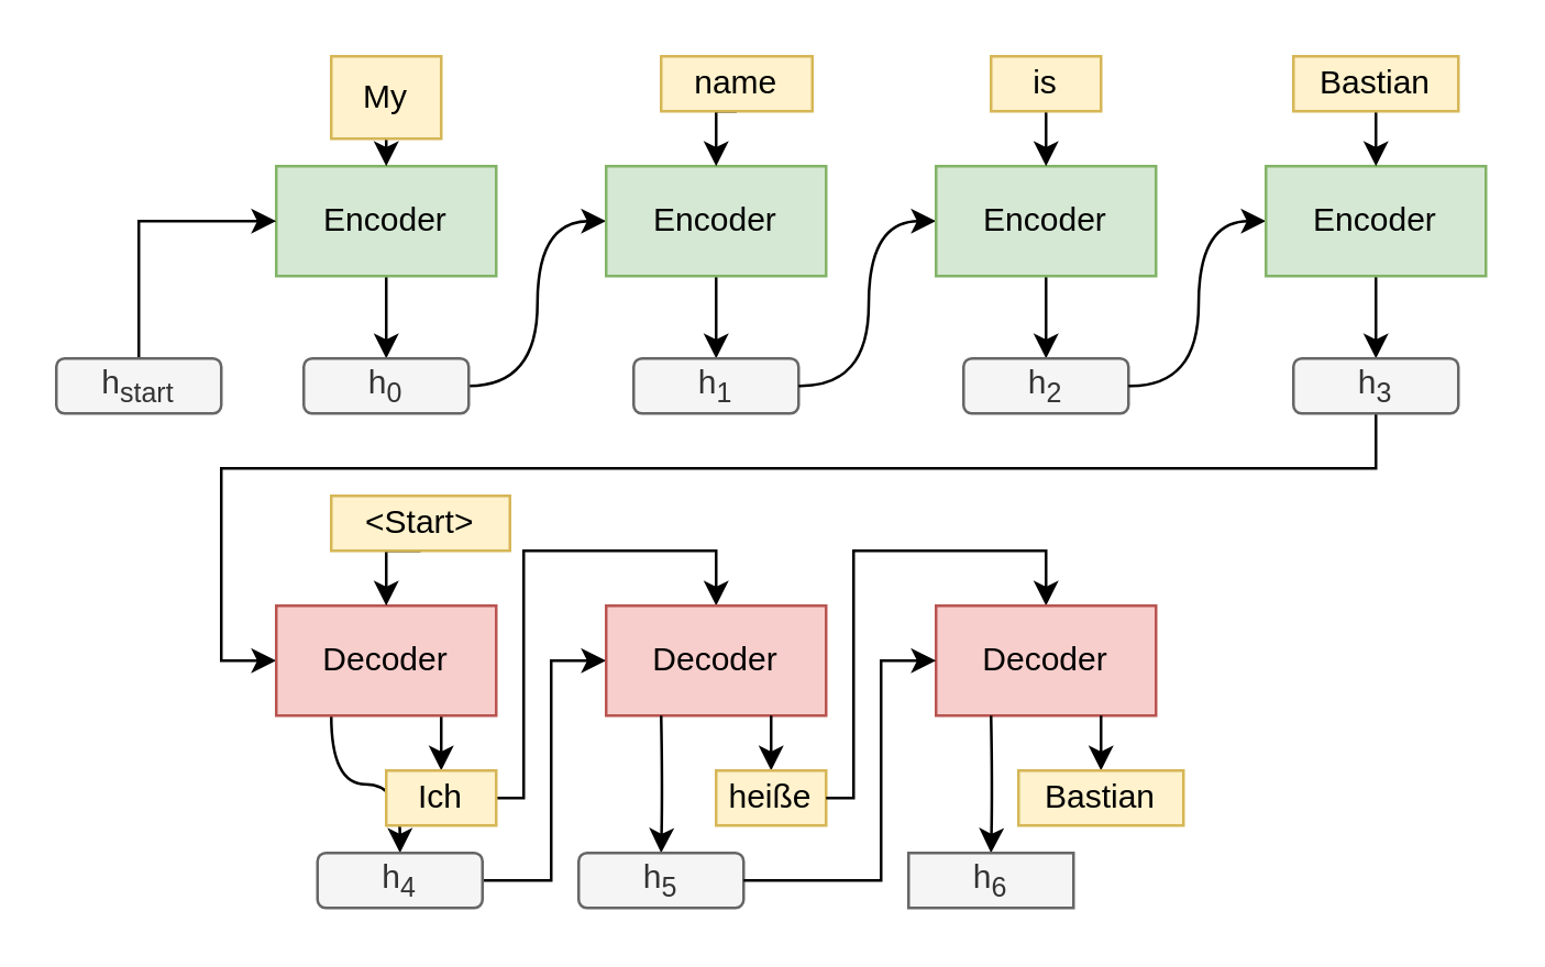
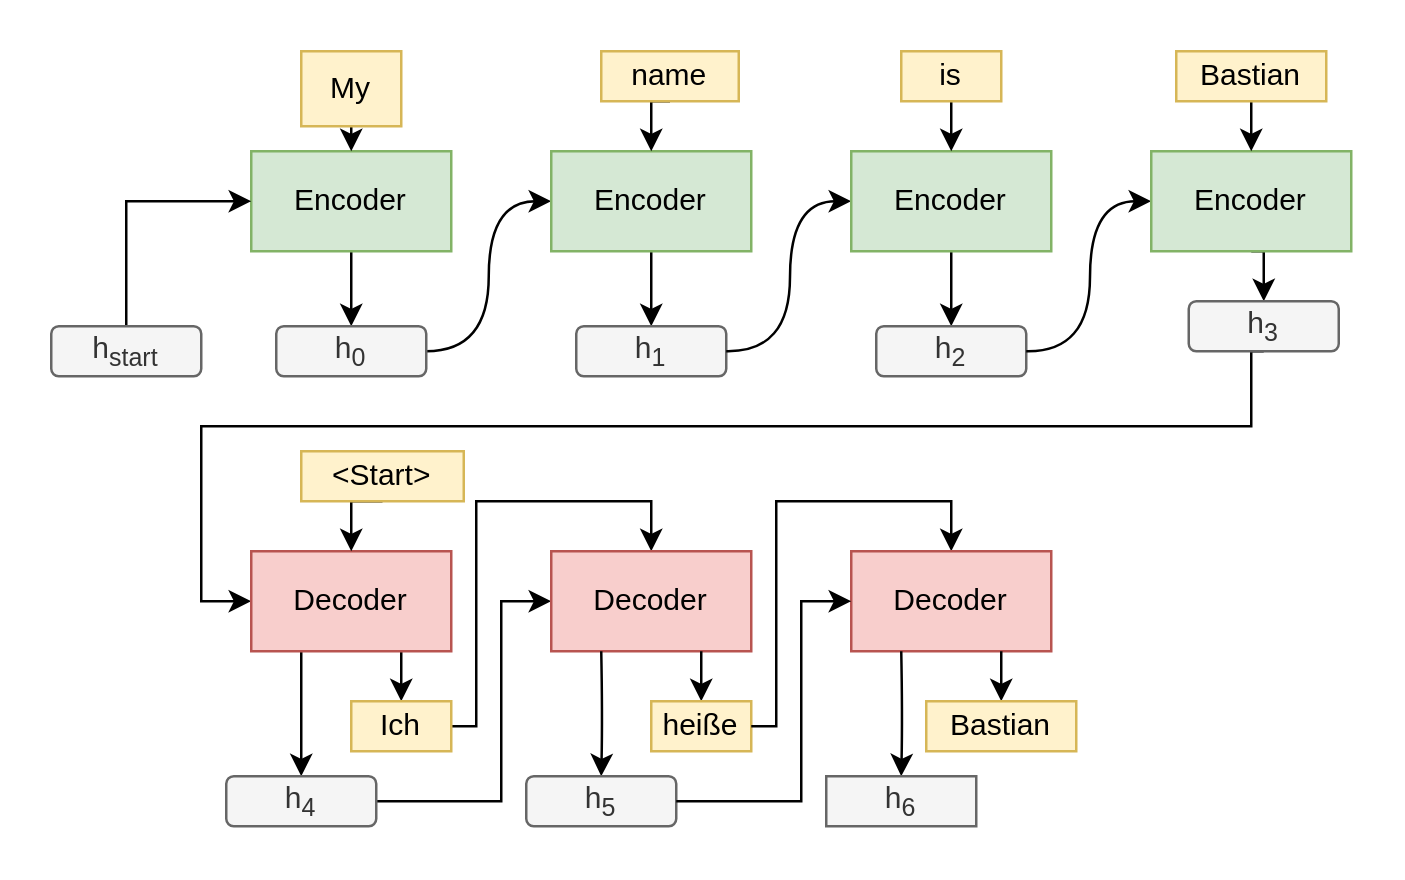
  <mxCell id="0" />
  <mxCell id="1" parent="0" />
  <mxCell id="2" style="edgeStyle=orthogonalEdgeStyle;rounded=0;orthogonalLoop=1;jettySize=auto;html=1;exitX=0.5;exitY=1;exitDx=0;exitDy=0;entryX=0.5;entryY=0;entryDx=0;entryDy=0;" parent="1" source="3" target="5" edge="1"><mxGeometry relative="1" as="geometry" /></mxCell>
  <mxCell id="3" value="Encoder" style="rounded=0;whiteSpace=wrap;html=1;fillColor=#d5e8d4;strokeColor=#82b366;" parent="1" vertex="1"><mxGeometry x="100" y="60" width="80" height="40" as="geometry" /></mxCell>
  <mxCell id="4" style="edgeStyle=orthogonalEdgeStyle;rounded=0;orthogonalLoop=1;jettySize=auto;html=1;exitX=1;exitY=0.5;exitDx=0;exitDy=0;entryX=0;entryY=0.5;entryDx=0;entryDy=0;curved=1;" parent="1" source="5" target="7" edge="1"><mxGeometry relative="1" as="geometry" /></mxCell>
  <mxCell id="5" value="h&lt;sub&gt;0&lt;/sub&gt;" style="rounded=1;whiteSpace=wrap;html=1;fillColor=#f5f5f5;strokeColor=#666666;fontColor=#333333;" parent="1" vertex="1"><mxGeometry x="110" y="130" width="60" height="20" as="geometry" /></mxCell>
  <mxCell id="6" style="edgeStyle=orthogonalEdgeStyle;rounded=0;orthogonalLoop=1;jettySize=auto;html=1;exitX=0.5;exitY=1;exitDx=0;exitDy=0;entryX=0.5;entryY=0;entryDx=0;entryDy=0;" parent="1" source="7" target="8" edge="1"><mxGeometry relative="1" as="geometry" /></mxCell>
  <mxCell id="7" value="Encoder" style="rounded=0;whiteSpace=wrap;html=1;fillColor=#d5e8d4;strokeColor=#82b366;" parent="1" vertex="1"><mxGeometry x="220" y="60" width="80" height="40" as="geometry" /></mxCell>
  <mxCell id="8" value="h&lt;sub&gt;1&lt;/sub&gt;" style="rounded=1;whiteSpace=wrap;html=1;fillColor=#f5f5f5;strokeColor=#666666;fontColor=#333333;" parent="1" vertex="1"><mxGeometry x="230" y="130" width="60" height="20" as="geometry" /></mxCell>
  <mxCell id="9" style="edgeStyle=orthogonalEdgeStyle;rounded=0;orthogonalLoop=1;jettySize=auto;html=1;exitX=0.5;exitY=0;exitDx=0;exitDy=0;entryX=0;entryY=0.5;entryDx=0;entryDy=0;" parent="1" source="10" target="3" edge="1"><mxGeometry relative="1" as="geometry" /></mxCell>
  <mxCell id="10" value="h&lt;sub&gt;start&lt;/sub&gt;" style="rounded=1;whiteSpace=wrap;html=1;fillColor=#f5f5f5;strokeColor=#666666;fontColor=#333333;" parent="1" vertex="1"><mxGeometry x="20" y="130" width="60" height="20" as="geometry" /></mxCell>
  <mxCell id="11" style="edgeStyle=orthogonalEdgeStyle;rounded=0;orthogonalLoop=1;jettySize=auto;html=1;exitX=1;exitY=0.5;exitDx=0;exitDy=0;entryX=0;entryY=0.5;entryDx=0;entryDy=0;curved=1;" parent="1" target="13" edge="1"><mxGeometry relative="1" as="geometry"><mxPoint x="290" y="140" as="sourcePoint" /></mxGeometry></mxCell>
  <mxCell id="12" style="edgeStyle=orthogonalEdgeStyle;rounded=0;orthogonalLoop=1;jettySize=auto;html=1;exitX=0.5;exitY=1;exitDx=0;exitDy=0;entryX=0.5;entryY=0;entryDx=0;entryDy=0;" parent="1" source="13" target="14" edge="1"><mxGeometry relative="1" as="geometry" /></mxCell>
  <mxCell id="13" value="Encoder" style="rounded=0;whiteSpace=wrap;html=1;fillColor=#d5e8d4;strokeColor=#82b366;" parent="1" vertex="1"><mxGeometry x="340" y="60" width="80" height="40" as="geometry" /></mxCell>
  <mxCell id="14" value="h&lt;sub&gt;2&lt;/sub&gt;" style="rounded=1;whiteSpace=wrap;html=1;fillColor=#f5f5f5;strokeColor=#666666;fontColor=#333333;" parent="1" vertex="1"><mxGeometry x="350" y="130" width="60" height="20" as="geometry" /></mxCell>
  <mxCell id="15" style="edgeStyle=orthogonalEdgeStyle;rounded=0;orthogonalLoop=1;jettySize=auto;html=1;exitX=1;exitY=0.5;exitDx=0;exitDy=0;entryX=0;entryY=0.5;entryDx=0;entryDy=0;curved=1;" parent="1" target="17" edge="1"><mxGeometry relative="1" as="geometry"><mxPoint x="410" y="140" as="sourcePoint" /></mxGeometry></mxCell>
  <mxCell id="16" style="edgeStyle=orthogonalEdgeStyle;rounded=0;orthogonalLoop=1;jettySize=auto;html=1;exitX=0.5;exitY=1;exitDx=0;exitDy=0;entryX=0.5;entryY=0;entryDx=0;entryDy=0;" parent="1" source="17" target="19" edge="1"><mxGeometry relative="1" as="geometry" /></mxCell>
  <mxCell id="17" value="Encoder" style="rounded=0;whiteSpace=wrap;html=1;fillColor=#d5e8d4;strokeColor=#82b366;" parent="1" vertex="1"><mxGeometry x="460" y="60" width="80" height="40" as="geometry" /></mxCell>
  <mxCell id="18" style="rounded=0;orthogonalLoop=1;jettySize=auto;html=1;exitX=0.5;exitY=1;exitDx=0;exitDy=0;entryX=0;entryY=0.5;entryDx=0;entryDy=0;edgeStyle=orthogonalEdgeStyle;" parent="1" source="19" target="22" edge="1"><mxGeometry relative="1" as="geometry"><Array as="points"><mxPoint x="500" y="170" /><mxPoint x="80" y="170" /><mxPoint x="80" y="240" /></Array></mxGeometry></mxCell>
- <mxCell id="19" value="h&lt;sub&gt;3&lt;/sub&gt;" style="rounded=1;whiteSpace=wrap;html=1;fillColor=#f5f5f5;strokeColor=#666666;fontColor=#333333;" parent="1" vertex="1"><mxGeometry x="470" y="130" width="60" height="20" as="geometry" /></mxCell>
+ <mxCell id="19" value="h&lt;sub&gt;3&lt;/sub&gt;" style="rounded=1;whiteSpace=wrap;html=1;fillColor=#f5f5f5;strokeColor=#666666;fontColor=#333333;" parent="1" vertex="1"><mxGeometry x="475" y="120" width="60" height="20" as="geometry" /></mxCell>
  <mxCell id="20" style="edgeStyle=orthogonalEdgeStyle;curved=1;rounded=0;orthogonalLoop=1;jettySize=auto;html=1;exitX=0.75;exitY=1;exitDx=0;exitDy=0;entryX=0.5;entryY=0;entryDx=0;entryDy=0;" parent="1" source="22" target="34" edge="1"><mxGeometry relative="1" as="geometry" /></mxCell>
  <mxCell id="21" style="edgeStyle=orthogonalEdgeStyle;curved=1;rounded=0;orthogonalLoop=1;jettySize=auto;html=1;exitX=0.25;exitY=1;exitDx=0;exitDy=0;entryX=0.5;entryY=0;entryDx=0;entryDy=0;" parent="1" source="22" target="32" edge="1"><mxGeometry relative="1" as="geometry" /></mxCell>
  <mxCell id="22" value="Decoder" style="rounded=0;whiteSpace=wrap;html=1;fillColor=#f8cecc;strokeColor=#b85450;" parent="1" vertex="1"><mxGeometry x="100" y="220" width="80" height="40" as="geometry" /></mxCell>
  <mxCell id="23" style="edgeStyle=orthogonalEdgeStyle;rounded=0;orthogonalLoop=1;jettySize=auto;html=1;exitX=0.5;exitY=1;exitDx=0;exitDy=0;entryX=0.5;entryY=0;entryDx=0;entryDy=0;" parent="1" source="24" target="3" edge="1"><mxGeometry relative="1" as="geometry" /></mxCell>
  <mxCell id="24" value="My" style="text;html=1;strokeColor=#d6b656;fillColor=#fff2cc;align=center;verticalAlign=middle;whiteSpace=wrap;rounded=0;" parent="1" vertex="1"><mxGeometry x="120" y="20" width="40" height="30" as="geometry" /></mxCell>
  <mxCell id="25" style="edgeStyle=orthogonalEdgeStyle;rounded=0;orthogonalLoop=1;jettySize=auto;html=1;exitX=0.5;exitY=1;exitDx=0;exitDy=0;entryX=0.5;entryY=0;entryDx=0;entryDy=0;" parent="1" source="26" edge="1"><mxGeometry relative="1" as="geometry"><mxPoint x="260" y="60" as="targetPoint" /></mxGeometry></mxCell>
  <mxCell id="26" value="name" style="text;html=1;strokeColor=#d6b656;fillColor=#fff2cc;align=center;verticalAlign=middle;whiteSpace=wrap;rounded=0;" parent="1" vertex="1"><mxGeometry x="240" y="20" width="55" height="20" as="geometry" /></mxCell>
  <mxCell id="27" style="edgeStyle=orthogonalEdgeStyle;rounded=0;orthogonalLoop=1;jettySize=auto;html=1;exitX=0.5;exitY=1;exitDx=0;exitDy=0;entryX=0.5;entryY=0;entryDx=0;entryDy=0;" parent="1" source="28" edge="1"><mxGeometry relative="1" as="geometry"><mxPoint x="380" y="60" as="targetPoint" /></mxGeometry></mxCell>
  <mxCell id="28" value="is" style="text;html=1;align=center;verticalAlign=middle;whiteSpace=wrap;rounded=0;fillColor=#fff2cc;strokeColor=#d6b656;" parent="1" vertex="1"><mxGeometry x="360" y="20" width="40" height="20" as="geometry" /></mxCell>
  <mxCell id="29" style="edgeStyle=orthogonalEdgeStyle;rounded=0;orthogonalLoop=1;jettySize=auto;html=1;exitX=0.5;exitY=1;exitDx=0;exitDy=0;entryX=0.5;entryY=0;entryDx=0;entryDy=0;" parent="1" source="30" edge="1"><mxGeometry relative="1" as="geometry"><mxPoint x="500" y="60" as="targetPoint" /></mxGeometry></mxCell>
  <mxCell id="30" value="Bastian" style="text;html=1;strokeColor=#d6b656;fillColor=#fff2cc;align=center;verticalAlign=middle;whiteSpace=wrap;rounded=0;" parent="1" vertex="1"><mxGeometry x="470" y="20" width="60" height="20" as="geometry" /></mxCell>
  <mxCell id="31" style="edgeStyle=orthogonalEdgeStyle;rounded=0;orthogonalLoop=1;jettySize=auto;html=1;exitX=1;exitY=0.5;exitDx=0;exitDy=0;entryX=0;entryY=0.5;entryDx=0;entryDy=0;" parent="1" source="32" target="35" edge="1"><mxGeometry relative="1" as="geometry"><Array as="points"><mxPoint x="200" y="320" /><mxPoint x="200" y="240" /></Array></mxGeometry></mxCell>
- <mxCell id="32" value="h&lt;sub&gt;4&lt;/sub&gt;" style="rounded=1;whiteSpace=wrap;html=1;fillColor=#f5f5f5;strokeColor=#666666;fontColor=#333333;" parent="1" vertex="1"><mxGeometry x="115" y="310" width="60" height="20" as="geometry" /></mxCell>
+ <mxCell id="32" value="h&lt;sub&gt;4&lt;/sub&gt;" style="rounded=1;whiteSpace=wrap;html=1;fillColor=#f5f5f5;strokeColor=#666666;fontColor=#333333;" parent="1" vertex="1"><mxGeometry x="90" y="310" width="60" height="20" as="geometry" /></mxCell>
  <mxCell id="33" style="edgeStyle=orthogonalEdgeStyle;rounded=0;orthogonalLoop=1;jettySize=auto;html=1;exitX=1;exitY=0.5;exitDx=0;exitDy=0;entryX=0.5;entryY=0;entryDx=0;entryDy=0;" parent="1" source="34" target="35" edge="1"><mxGeometry relative="1" as="geometry"><Array as="points"><mxPoint x="190" y="290" /><mxPoint x="190" y="200" /><mxPoint x="260" y="200" /></Array></mxGeometry></mxCell>
  <mxCell id="34" value="Ich" style="text;html=1;strokeColor=#d6b656;fillColor=#fff2cc;align=center;verticalAlign=middle;whiteSpace=wrap;rounded=0;" parent="1" vertex="1"><mxGeometry x="140" y="280" width="40" height="20" as="geometry" /></mxCell>
  <mxCell id="35" value="Decoder" style="rounded=0;whiteSpace=wrap;html=1;fillColor=#f8cecc;strokeColor=#b85450;" parent="1" vertex="1"><mxGeometry x="220" y="220" width="80" height="40" as="geometry" /></mxCell>
  <mxCell id="36" style="edgeStyle=orthogonalEdgeStyle;rounded=0;orthogonalLoop=1;jettySize=auto;html=1;exitX=0.5;exitY=1;exitDx=0;exitDy=0;entryX=0.5;entryY=0;entryDx=0;entryDy=0;" parent="1" source="37" target="22" edge="1"><mxGeometry relative="1" as="geometry" /></mxCell>
  <mxCell id="37" value="&amp;lt;Start&amp;gt;" style="text;html=1;strokeColor=#d6b656;fillColor=#fff2cc;align=center;verticalAlign=middle;whiteSpace=wrap;rounded=0;" parent="1" vertex="1"><mxGeometry x="120" y="180" width="65" height="20" as="geometry" /></mxCell>
  <mxCell id="38" style="edgeStyle=orthogonalEdgeStyle;curved=1;rounded=0;orthogonalLoop=1;jettySize=auto;html=1;exitX=0.75;exitY=1;exitDx=0;exitDy=0;entryX=0.5;entryY=0;entryDx=0;entryDy=0;" parent="1" target="41" edge="1"><mxGeometry relative="1" as="geometry"><mxPoint x="280" y="260" as="sourcePoint" /></mxGeometry></mxCell>
  <mxCell id="39" style="edgeStyle=orthogonalEdgeStyle;curved=1;rounded=0;orthogonalLoop=1;jettySize=auto;html=1;exitX=0.25;exitY=1;exitDx=0;exitDy=0;entryX=0.5;entryY=0;entryDx=0;entryDy=0;" parent="1" target="40" edge="1"><mxGeometry relative="1" as="geometry"><mxPoint x="240" y="260" as="sourcePoint" /></mxGeometry></mxCell>
  <mxCell id="40" value="h&lt;sub&gt;5&lt;/sub&gt;" style="rounded=1;whiteSpace=wrap;html=1;fillColor=#f5f5f5;strokeColor=#666666;fontColor=#333333;" parent="1" vertex="1"><mxGeometry x="210" y="310" width="60" height="20" as="geometry" /></mxCell>
  <mxCell id="41" value="heiße" style="text;html=1;strokeColor=#d6b656;fillColor=#fff2cc;align=center;verticalAlign=middle;whiteSpace=wrap;rounded=0;" parent="1" vertex="1"><mxGeometry x="260" y="280" width="40" height="20" as="geometry" /></mxCell>
  <mxCell id="42" style="edgeStyle=orthogonalEdgeStyle;rounded=0;orthogonalLoop=1;jettySize=auto;html=1;exitX=1;exitY=0.5;exitDx=0;exitDy=0;entryX=0.5;entryY=0;entryDx=0;entryDy=0;" parent="1" target="43" edge="1"><mxGeometry relative="1" as="geometry"><mxPoint x="300" y="290" as="sourcePoint" /><Array as="points"><mxPoint x="310" y="290" /><mxPoint x="310" y="200" /><mxPoint x="380" y="200" /></Array></mxGeometry></mxCell>
  <mxCell id="43" value="Decoder" style="rounded=0;whiteSpace=wrap;html=1;fillColor=#f8cecc;strokeColor=#b85450;" parent="1" vertex="1"><mxGeometry x="340" y="220" width="80" height="40" as="geometry" /></mxCell>
  <mxCell id="44" style="edgeStyle=orthogonalEdgeStyle;curved=1;rounded=0;orthogonalLoop=1;jettySize=auto;html=1;exitX=0.75;exitY=1;exitDx=0;exitDy=0;entryX=0.5;entryY=0;entryDx=0;entryDy=0;" parent="1" target="47" edge="1"><mxGeometry relative="1" as="geometry"><mxPoint x="400" y="260" as="sourcePoint" /></mxGeometry></mxCell>
  <mxCell id="45" style="edgeStyle=orthogonalEdgeStyle;curved=1;rounded=0;orthogonalLoop=1;jettySize=auto;html=1;exitX=0.25;exitY=1;exitDx=0;exitDy=0;entryX=0.5;entryY=0;entryDx=0;entryDy=0;" parent="1" target="46" edge="1"><mxGeometry relative="1" as="geometry"><mxPoint x="360" y="260" as="sourcePoint" /></mxGeometry></mxCell>
  <mxCell id="46" value="h&lt;sub&gt;6&lt;/sub&gt;" style="whiteSpace=wrap;html=1;fillColor=#f5f5f5;strokeColor=#666666;fontColor=#333333;rounded=0;" parent="1" vertex="1"><mxGeometry x="330" y="310" width="60" height="20" as="geometry" /></mxCell>
  <mxCell id="47" value="Bastian" style="text;html=1;strokeColor=#d6b656;fillColor=#fff2cc;align=center;verticalAlign=middle;whiteSpace=wrap;rounded=0;" parent="1" vertex="1"><mxGeometry x="370" y="280" width="60" height="20" as="geometry" /></mxCell>
  <mxCell id="48" style="edgeStyle=orthogonalEdgeStyle;rounded=0;orthogonalLoop=1;jettySize=auto;html=1;exitX=1;exitY=0.5;exitDx=0;exitDy=0;entryX=0;entryY=0.5;entryDx=0;entryDy=0;" parent="1" edge="1"><mxGeometry relative="1" as="geometry"><mxPoint x="270" y="320" as="sourcePoint" /><mxPoint x="340" y="240" as="targetPoint" /><Array as="points"><mxPoint x="320" y="320" /><mxPoint x="320" y="240" /></Array></mxGeometry></mxCell>
